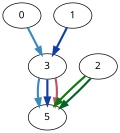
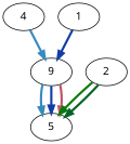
  digraph {
    fontname="Noto Sans"
    node [fontname="Noto Sans"]
    edge [color="#378BBD" fontname="Noto Sans" penwidth=3.0]
-   0
-   3
+   0 [label=4]
+   3 [label=9]
    2
    5
    1
    0 -> 3
    3 -> 5
    3 -> 5 [color="#113DA5"]
    3 -> 5 [color="#C0516A"]
    2 -> 5 [color="#0A7B0B"]
    2 -> 5 [color="#056328"]
    1 -> 3 [color="#113DA5"]
  }
